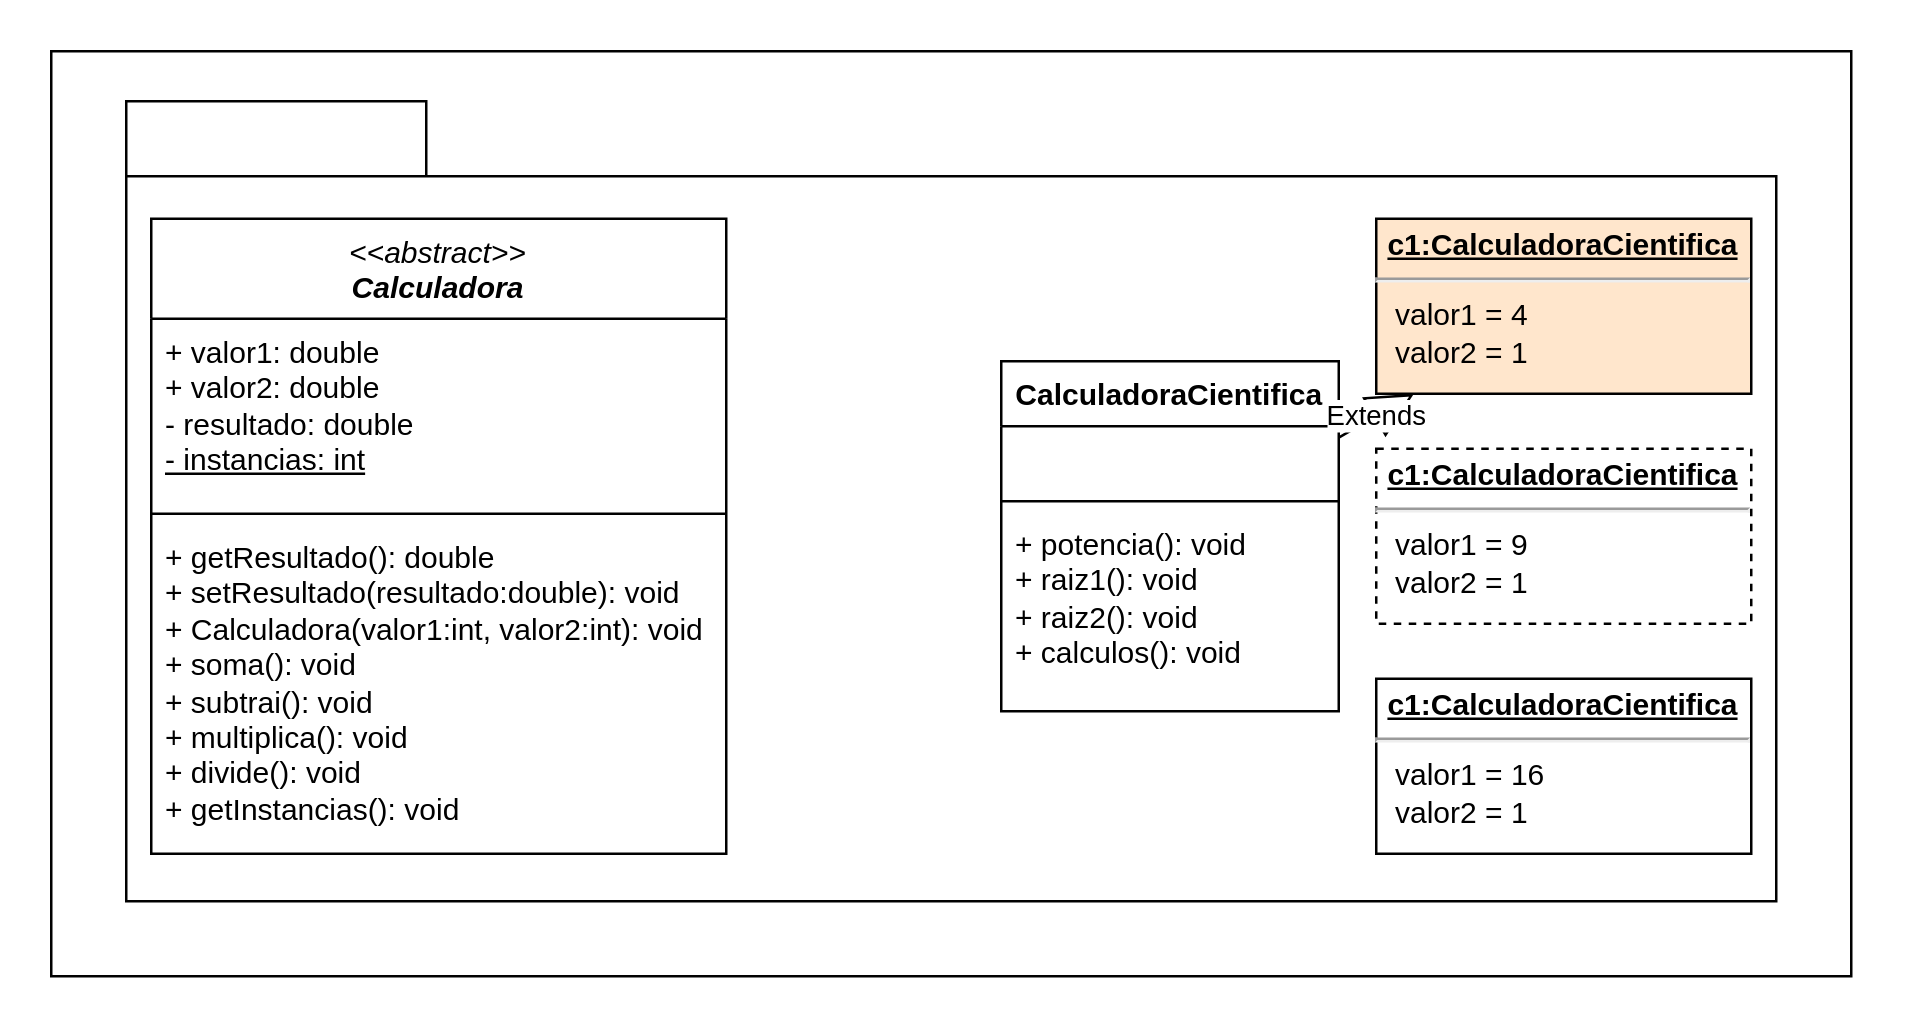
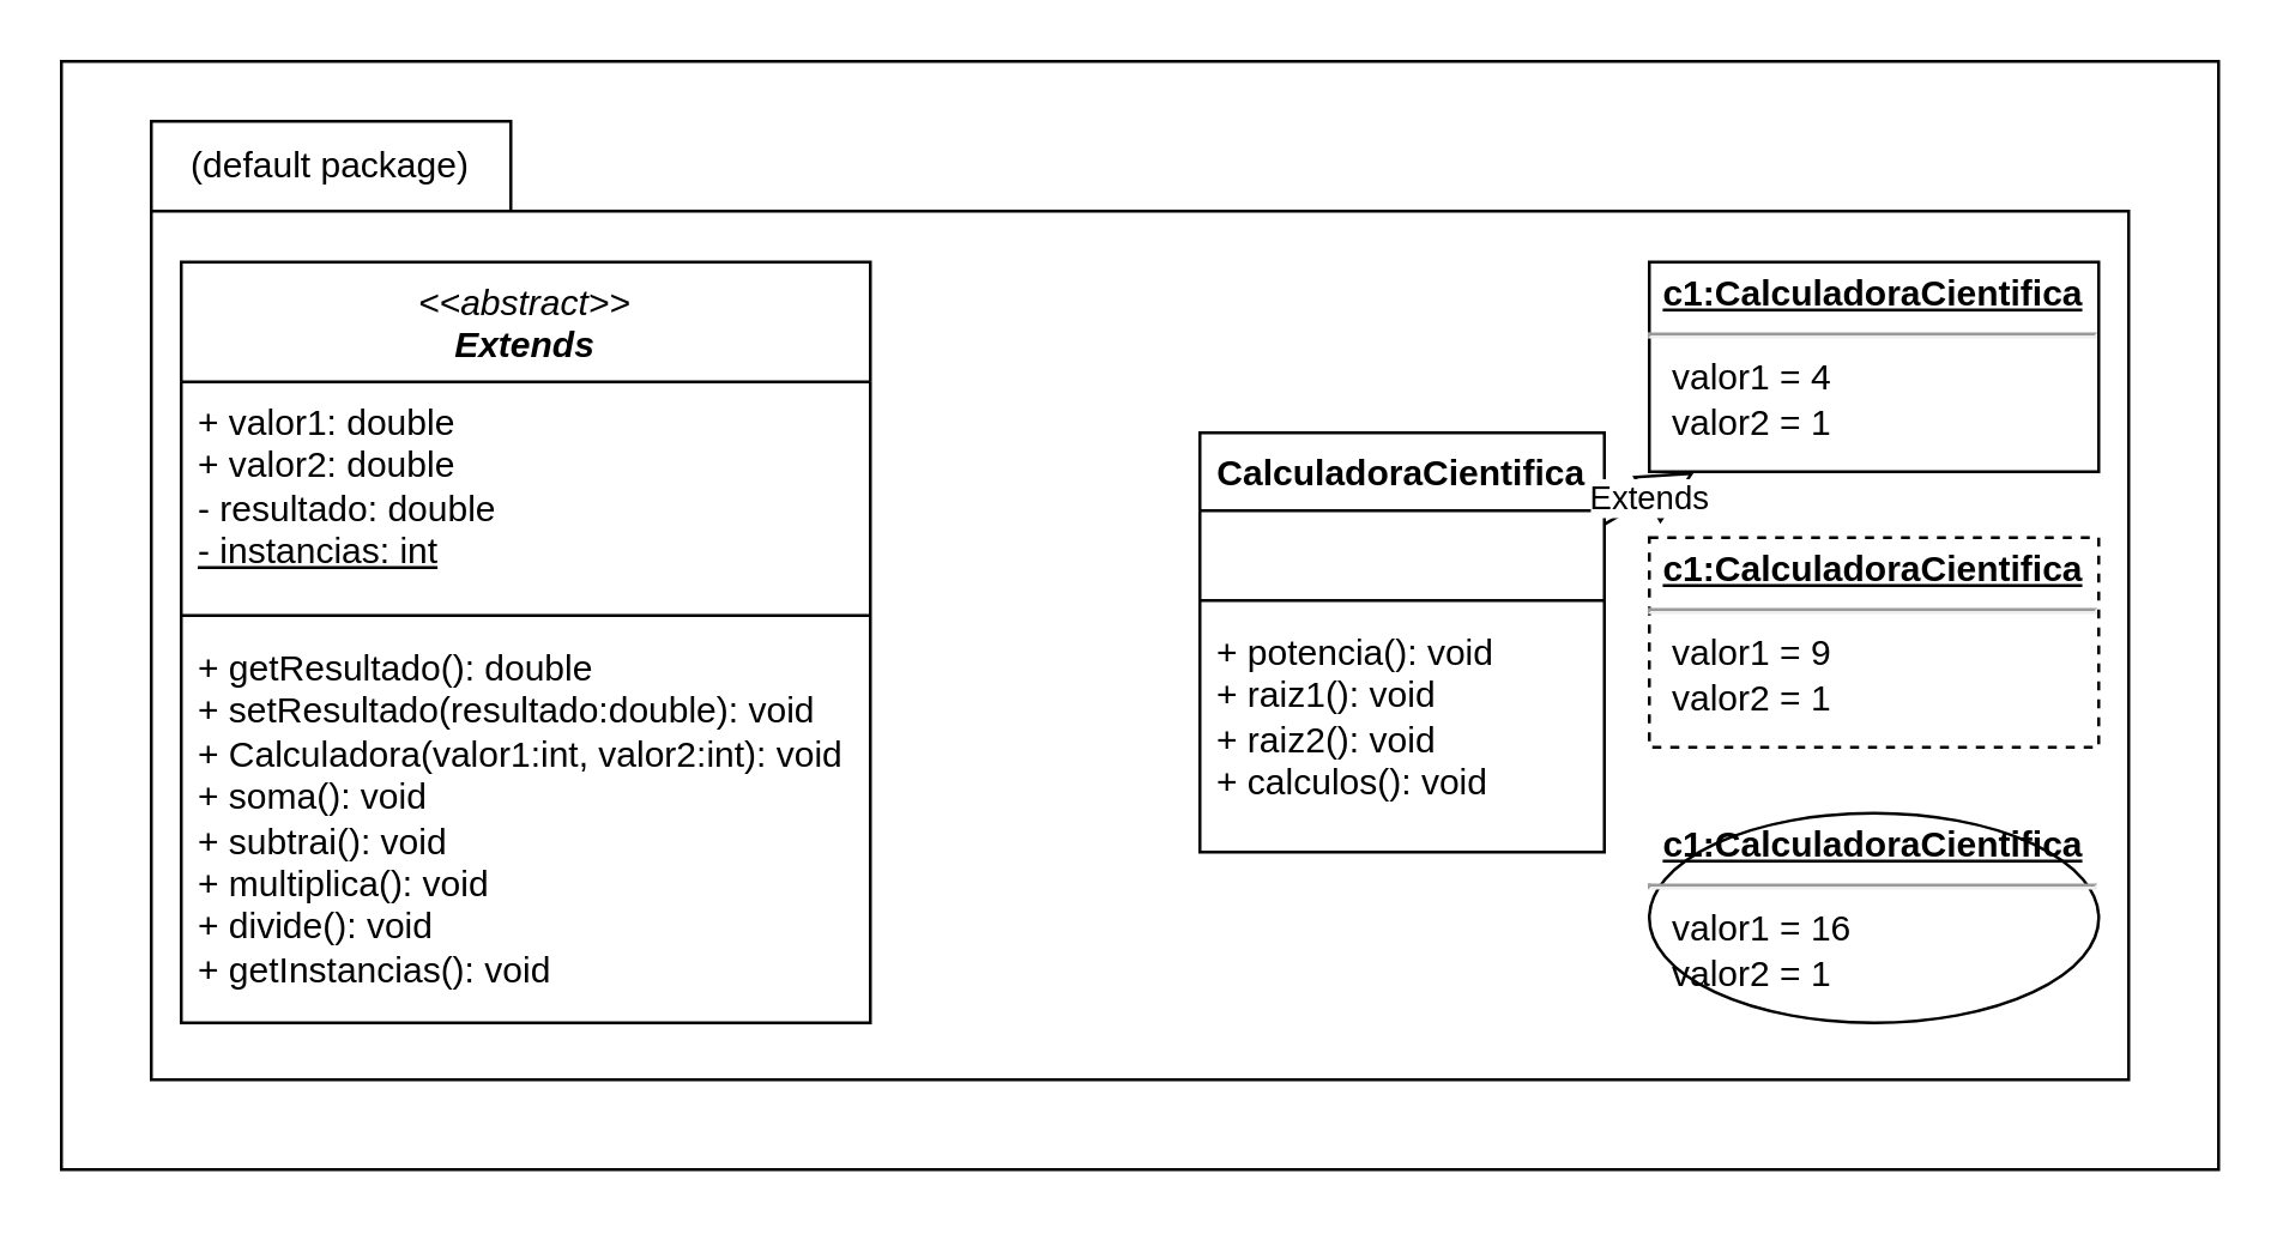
  <mxCell id="0" />
  <mxCell id="1" parent="0" />
  <mxCell id="2" value="" style="rounded=0;whiteSpace=wrap;html=1;" vertex="1" parent="1"><mxGeometry width="720" height="370" as="geometry" x="20" y="20" /></mxCell>
  <mxCell id="3" value="" style="shape=folder;fontStyle=1;spacingTop=10;tabWidth=120;tabHeight=30;tabPosition=left;html=1;whiteSpace=wrap;" parent="1" vertex="1"><mxGeometry x="50" y="40" width="660" height="320" as="geometry" /></mxCell>
- <mxCell id="5" value="&lt;i&gt;&lt;span style=&quot;font-weight: normal;&quot;&gt;&amp;lt;&amp;lt;abstract&amp;gt;&amp;gt;&lt;br&gt;&lt;/span&gt;Calculadora&lt;/i&gt;" style="swimlane;fontStyle=1;align=center;verticalAlign=top;childLayout=stackLayout;horizontal=1;startSize=40;horizontalStack=0;resizeParent=1;resizeParentMax=0;resizeLast=0;collapsible=1;marginBottom=0;whiteSpace=wrap;html=1;" parent="1" vertex="1"><mxGeometry x="60" y="87" width="230" height="254" as="geometry" /></mxCell>
+ <mxCell id="4" value="(default package)" style="text;html=1;strokeColor=none;fillColor=none;align=center;verticalAlign=middle;whiteSpace=wrap;rounded=0;" parent="1" vertex="1"><mxGeometry x="60" y="40" width="100" height="30" as="geometry" /></mxCell>
+ <mxCell id="5" value="&lt;i&gt;&lt;span style=&quot;font-weight: normal;&quot;&gt;&amp;lt;&amp;lt;abstract&amp;gt;&amp;gt;&lt;br&gt;&lt;/span&gt;Extends&lt;/i&gt;" style="swimlane;fontStyle=1;align=center;verticalAlign=top;childLayout=stackLayout;horizontal=1;startSize=40;horizontalStack=0;resizeParent=1;resizeParentMax=0;resizeLast=0;collapsible=1;marginBottom=0;whiteSpace=wrap;html=1;" parent="1" vertex="1"><mxGeometry x="60" y="87" width="230" height="254" as="geometry" /></mxCell>
  <mxCell id="6" value="&lt;div&gt;+ valor1:&amp;nbsp;double&lt;/div&gt;&lt;div&gt;+ valor2:&amp;nbsp;double&lt;/div&gt;&lt;div&gt;- resultado:&amp;nbsp;double&lt;/div&gt;&lt;div&gt;&lt;u&gt;- instancias:&amp;nbsp;int&lt;/u&gt;&lt;/div&gt;" style="text;strokeColor=none;fillColor=none;align=left;verticalAlign=top;spacingLeft=4;spacingRight=4;overflow=hidden;rotatable=0;points=[[0,0.5],[1,0.5]];portConstraint=eastwest;whiteSpace=wrap;html=1;" parent="5" vertex="1"><mxGeometry y="40" width="230" height="74" as="geometry" /></mxCell>
  <mxCell id="7" value="" style="line;strokeWidth=1;fillColor=none;align=left;verticalAlign=middle;spacingTop=-1;spacingLeft=3;spacingRight=3;rotatable=0;labelPosition=right;points=[];portConstraint=eastwest;strokeColor=inherit;" parent="5" vertex="1"><mxGeometry y="114" width="230" height="8" as="geometry" /></mxCell>
  <mxCell id="8" value="&lt;div&gt;+ getResultado(): double&lt;/div&gt;&lt;div&gt;+ setResultado(resultado:double): void&lt;/div&gt;&lt;div&gt;+ Calculadora(valor1:int, valor2:int): void&lt;/div&gt;&lt;div&gt;+ soma(): void&lt;/div&gt;&lt;div&gt;+ subtrai(): void&lt;/div&gt;&lt;div&gt;+ multiplica(): void&lt;/div&gt;&lt;div&gt;+ divide(): void&lt;/div&gt;&lt;div&gt;+ getInstancias(): void&lt;/div&gt;" style="text;strokeColor=none;fillColor=none;align=left;verticalAlign=top;spacingLeft=4;spacingRight=4;overflow=hidden;rotatable=0;points=[[0,0.5],[1,0.5]];portConstraint=eastwest;whiteSpace=wrap;html=1;" parent="5" vertex="1"><mxGeometry y="122" width="230" height="132" as="geometry" /></mxCell>
  <mxCell id="9" value="CalculadoraCientifica" style="swimlane;fontStyle=1;align=center;verticalAlign=top;childLayout=stackLayout;horizontal=1;startSize=26;horizontalStack=0;resizeParent=1;resizeParentMax=0;resizeLast=0;collapsible=1;marginBottom=0;whiteSpace=wrap;html=1;" parent="1" vertex="1"><mxGeometry x="400" y="144" width="135" height="140" as="geometry" /></mxCell>
  <mxCell id="10" value="&amp;nbsp; &amp;nbsp;" style="text;strokeColor=none;fillColor=none;align=left;verticalAlign=top;spacingLeft=4;spacingRight=4;overflow=hidden;rotatable=0;points=[[0,0.5],[1,0.5]];portConstraint=eastwest;whiteSpace=wrap;html=1;" parent="9" vertex="1"><mxGeometry y="26" width="135" height="26" as="geometry" /></mxCell>
  <mxCell id="11" value="" style="line;strokeWidth=1;fillColor=none;align=left;verticalAlign=middle;spacingTop=-1;spacingLeft=3;spacingRight=3;rotatable=0;labelPosition=right;points=[];portConstraint=eastwest;strokeColor=inherit;" parent="9" vertex="1"><mxGeometry y="52" width="135" height="8" as="geometry" /></mxCell>
  <mxCell id="12" value="&lt;div&gt;+ potencia(): void&lt;/div&gt;&lt;div&gt;+ raiz1(): void&lt;/div&gt;&lt;div&gt;+ raiz2(): void&lt;/div&gt;&lt;div&gt;+ calculos(): void&lt;/div&gt;" style="text;strokeColor=none;fillColor=none;align=left;verticalAlign=top;spacingLeft=4;spacingRight=4;overflow=hidden;rotatable=0;points=[[0,0.5],[1,0.5]];portConstraint=eastwest;whiteSpace=wrap;html=1;" parent="9" vertex="1"><mxGeometry y="60" width="135" height="80" as="geometry" /></mxCell>
  <mxCell id="13" value="Extends" style="endArrow=block;endSize=16;endFill=0;html=1;rounded=0;" parent="1" source="9" target="14" edge="1"><mxGeometry width="160" relative="1" as="geometry"><mxPoint x="330" y="440" as="sourcePoint" /><mxPoint x="490" y="440" as="targetPoint" /></mxGeometry></mxCell>
- <mxCell id="14" value="&lt;p style=&quot;margin:0px;margin-top:4px;text-align:center;text-decoration:underline;&quot;&gt;&lt;b&gt;c1:CalculadoraCientifica&lt;/b&gt;&lt;/p&gt;&lt;hr&gt;&lt;p style=&quot;margin:0px;margin-left:8px;&quot;&gt;valor1 = 4&lt;/p&gt;&lt;p style=&quot;margin:0px;margin-left:8px;&quot;&gt;valor2 = 1&lt;br&gt;&lt;/p&gt;" style="verticalAlign=top;align=left;overflow=fill;fontSize=12;fontFamily=Helvetica;html=1;whiteSpace=wrap;fillColor=#ffe6cc;" vertex="1" parent="1"><mxGeometry x="550" y="87" width="150" height="70" as="geometry" /></mxCell>
+ <mxCell id="14" value="&lt;p style=&quot;margin:0px;margin-top:4px;text-align:center;text-decoration:underline;&quot;&gt;&lt;b&gt;c1:CalculadoraCientifica&lt;/b&gt;&lt;/p&gt;&lt;hr&gt;&lt;p style=&quot;margin:0px;margin-left:8px;&quot;&gt;valor1 = 4&lt;/p&gt;&lt;p style=&quot;margin:0px;margin-left:8px;&quot;&gt;valor2 = 1&lt;br&gt;&lt;/p&gt;" style="verticalAlign=top;align=left;overflow=fill;fontSize=12;fontFamily=Helvetica;html=1;whiteSpace=wrap;" vertex="1" parent="1"><mxGeometry x="550" y="87" width="150" height="70" as="geometry" /></mxCell>
  <mxCell id="15" value="&lt;p style=&quot;margin:0px;margin-top:4px;text-align:center;text-decoration:underline;&quot;&gt;&lt;b&gt;c1:CalculadoraCientifica&lt;/b&gt;&lt;/p&gt;&lt;hr&gt;&lt;p style=&quot;border-color: var(--border-color); margin: 0px 0px 0px 8px;&quot;&gt;valor1 = 9&lt;/p&gt;&lt;p style=&quot;border-color: var(--border-color); margin: 0px 0px 0px 8px;&quot;&gt;valor2 = 1&lt;/p&gt;" style="verticalAlign=top;align=left;overflow=fill;fontSize=12;fontFamily=Helvetica;html=1;whiteSpace=wrap;dashed=1;" vertex="1" parent="1"><mxGeometry x="550" y="179" width="150" height="70" as="geometry" /></mxCell>
- <mxCell id="16" value="&lt;p style=&quot;margin:0px;margin-top:4px;text-align:center;text-decoration:underline;&quot;&gt;&lt;b&gt;c1:CalculadoraCientifica&lt;/b&gt;&lt;/p&gt;&lt;hr&gt;&lt;p style=&quot;border-color: var(--border-color); margin: 0px 0px 0px 8px;&quot;&gt;valor1 = 16&lt;/p&gt;&lt;p style=&quot;border-color: var(--border-color); margin: 0px 0px 0px 8px;&quot;&gt;valor2 = 1&lt;/p&gt;" style="verticalAlign=top;align=left;overflow=fill;fontSize=12;fontFamily=Helvetica;html=1;whiteSpace=wrap;" vertex="1" parent="1"><mxGeometry x="550" y="271" width="150" height="70" as="geometry" /></mxCell>
+ <mxCell id="16" value="&lt;p style=&quot;margin:0px;margin-top:4px;text-align:center;text-decoration:underline;&quot;&gt;&lt;b&gt;c1:CalculadoraCientifica&lt;/b&gt;&lt;/p&gt;&lt;hr&gt;&lt;p style=&quot;border-color: var(--border-color); margin: 0px 0px 0px 8px;&quot;&gt;valor1 = 16&lt;/p&gt;&lt;p style=&quot;border-color: var(--border-color); margin: 0px 0px 0px 8px;&quot;&gt;valor2 = 1&lt;/p&gt;" style="ellipse;verticalAlign=top;align=left;overflow=fill;fontSize=12;fontFamily=Helvetica;html=1;whiteSpace=wrap;" vertex="1" parent="1"><mxGeometry x="550" y="271" width="150" height="70" as="geometry" /></mxCell>
